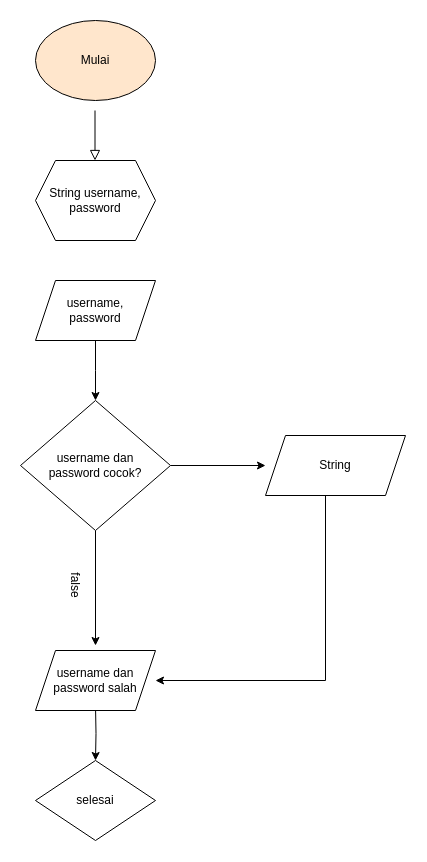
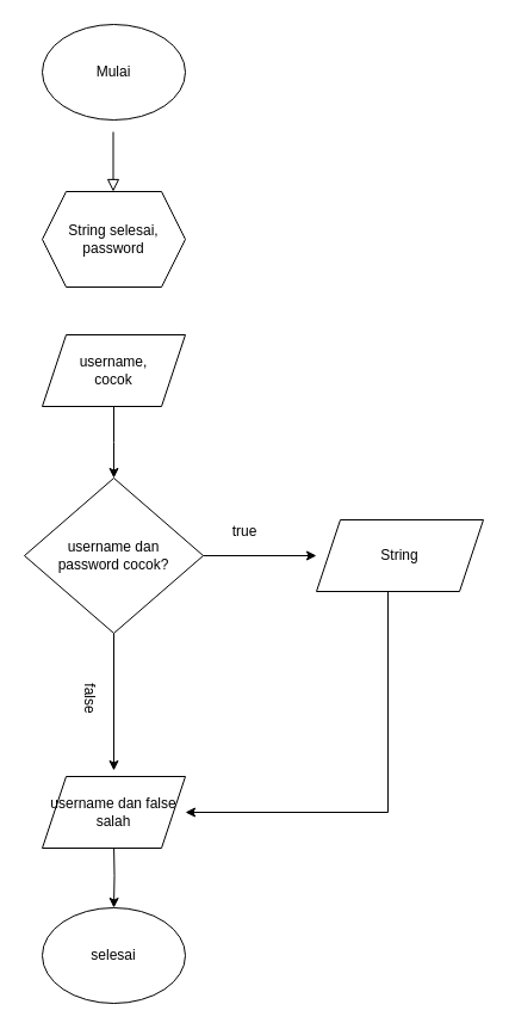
  <mxCell id="0" />
  <mxCell id="1" parent="0" />
  <mxCell id="2" value="" style="rounded=0;html=1;jettySize=auto;orthogonalLoop=1;fontSize=11;endArrow=block;endFill=0;endSize=8;strokeWidth=1;shadow=0;labelBackgroundColor=none;edgeStyle=orthogonalEdgeStyle;" parent="1" edge="1"><mxGeometry relative="1" as="geometry"><mxPoint x="94.5" y="110" as="sourcePoint" /><mxPoint x="94.5" y="160" as="targetPoint" /></mxGeometry></mxCell>
- <mxCell id="3" value="Mulai" style="ellipse;whiteSpace=wrap;html=1;fillColor=#ffe6cc;" parent="1" vertex="1"><mxGeometry x="35" y="20" width="120" height="80" as="geometry" /></mxCell>
- <mxCell id="4" value="String username, password" style="shape=hexagon;perimeter=hexagonPerimeter2;whiteSpace=wrap;html=1;fixedSize=1;" parent="1" vertex="1"><mxGeometry x="35" y="160" width="120" height="80" as="geometry" /></mxCell>
+ <mxCell id="3" value="Mulai" style="ellipse;whiteSpace=wrap;html=1;" parent="1" vertex="1"><mxGeometry x="35" y="20" width="120" height="80" as="geometry" /></mxCell>
+ <mxCell id="4" value="String selesai, password" style="shape=hexagon;perimeter=hexagonPerimeter2;whiteSpace=wrap;html=1;fixedSize=1;" parent="1" vertex="1"><mxGeometry x="35" y="160" width="120" height="80" as="geometry" /></mxCell>
  <mxCell id="5" value="" style="edgeStyle=orthogonalEdgeStyle;rounded=0;orthogonalLoop=1;jettySize=auto;html=1;" parent="1" source="6" edge="1"><mxGeometry relative="1" as="geometry"><mxPoint x="95" y="400" as="targetPoint" /></mxGeometry></mxCell>
- <mxCell id="6" value="username, &lt;br&gt;password" style="shape=parallelogram;perimeter=parallelogramPerimeter;whiteSpace=wrap;html=1;fixedSize=1;" parent="1" vertex="1"><mxGeometry x="35" y="280" width="120" height="60" as="geometry" /></mxCell>
+ <mxCell id="6" value="username, &lt;br&gt;cocok" style="shape=parallelogram;perimeter=parallelogramPerimeter;whiteSpace=wrap;html=1;fixedSize=1;" parent="1" vertex="1"><mxGeometry x="35" y="280" width="120" height="60" as="geometry" /></mxCell>
  <mxCell id="7" value="" style="edgeStyle=orthogonalEdgeStyle;rounded=0;orthogonalLoop=1;jettySize=auto;html=1;" parent="1" source="9" edge="1"><mxGeometry relative="1" as="geometry"><mxPoint x="265" y="465" as="targetPoint" /></mxGeometry></mxCell>
  <mxCell id="8" value="" style="edgeStyle=orthogonalEdgeStyle;rounded=0;orthogonalLoop=1;jettySize=auto;html=1;" parent="1" source="9" edge="1"><mxGeometry relative="1" as="geometry"><mxPoint x="95" y="645" as="targetPoint" /></mxGeometry></mxCell>
  <mxCell id="9" value="username dan &lt;br&gt;password cocok?" style="rhombus;whiteSpace=wrap;html=1;" parent="1" vertex="1"><mxGeometry x="20" y="400" width="150" height="130" as="geometry" /></mxCell>
  <mxCell id="10" value="" style="edgeStyle=orthogonalEdgeStyle;rounded=0;orthogonalLoop=1;jettySize=auto;html=1;" parent="1" target="15" edge="1"><mxGeometry relative="1" as="geometry"><mxPoint x="95" y="705" as="sourcePoint" /></mxGeometry></mxCell>
  <mxCell id="11" value="" style="endArrow=none;html=1;rounded=0;entryX=0.5;entryY=1;entryDx=0;entryDy=0;" parent="1" edge="1"><mxGeometry width="50" height="50" relative="1" as="geometry"><mxPoint x="325" y="680" as="sourcePoint" /><mxPoint x="325" y="495" as="targetPoint" /></mxGeometry></mxCell>
  <mxCell id="12" value="" style="endArrow=classic;html=1;rounded=0;" parent="1" edge="1"><mxGeometry width="50" height="50" relative="1" as="geometry"><mxPoint x="325" y="680" as="sourcePoint" /><mxPoint x="155" y="680" as="targetPoint" /></mxGeometry></mxCell>
+ <mxCell id="13" value="true" style="text;html=1;strokeColor=none;fillColor=none;align=center;verticalAlign=middle;whiteSpace=wrap;rounded=0;" parent="1" vertex="1"><mxGeometry x="175" y="430" width="60" height="30" as="geometry" /></mxCell>
  <mxCell id="14" value="false" style="text;html=1;strokeColor=none;fillColor=none;align=center;verticalAlign=middle;whiteSpace=wrap;rounded=0;rotation=90;" parent="1" vertex="1"><mxGeometry x="45" y="570" width="60" height="30" as="geometry" /></mxCell>
- <mxCell id="15" value="selesai" style="rhombus;whiteSpace=wrap;html=1;" parent="1" vertex="1"><mxGeometry x="35" y="760" width="120" height="80" as="geometry" /></mxCell>
+ <mxCell id="15" value="selesai" style="ellipse;whiteSpace=wrap;html=1;" parent="1" vertex="1"><mxGeometry x="35" y="760" width="120" height="80" as="geometry" /></mxCell>
  <mxCell id="16" value="String" style="shape=parallelogram;perimeter=parallelogramPerimeter;whiteSpace=wrap;html=1;fixedSize=1;" vertex="1" parent="1"><mxGeometry x="265" y="435" width="140" height="60" as="geometry" /></mxCell>
- <mxCell id="17" value="username dan password salah" style="shape=parallelogram;perimeter=parallelogramPerimeter;whiteSpace=wrap;html=1;fixedSize=1;" vertex="1" parent="1"><mxGeometry x="35" y="650" width="120" height="60" as="geometry" /></mxCell>
+ <mxCell id="17" value="username dan false salah" style="shape=parallelogram;perimeter=parallelogramPerimeter;whiteSpace=wrap;html=1;fixedSize=1;" vertex="1" parent="1"><mxGeometry x="35" y="650" width="120" height="60" as="geometry" /></mxCell>
